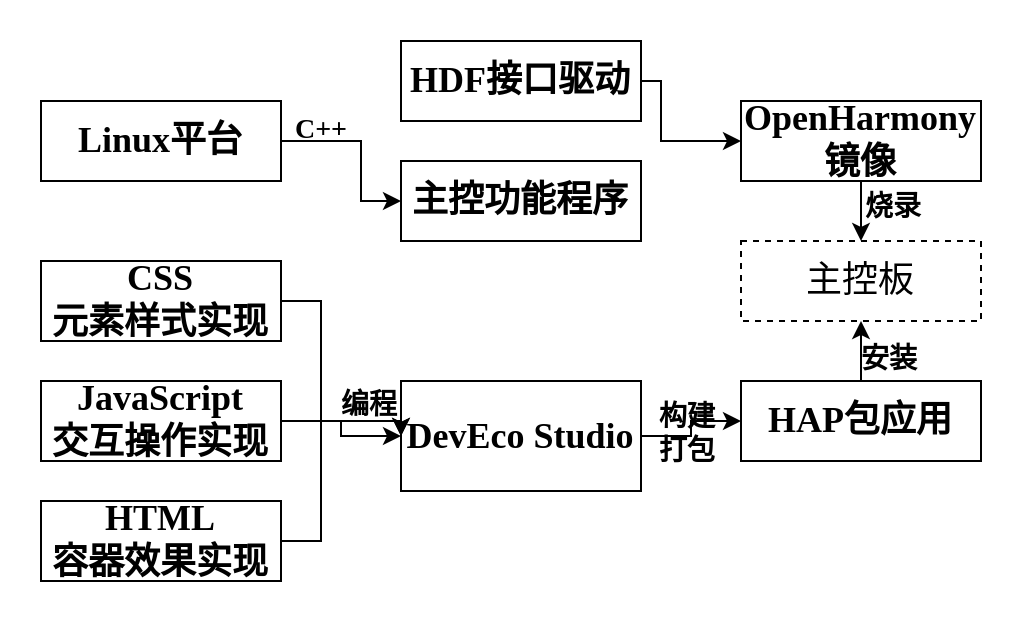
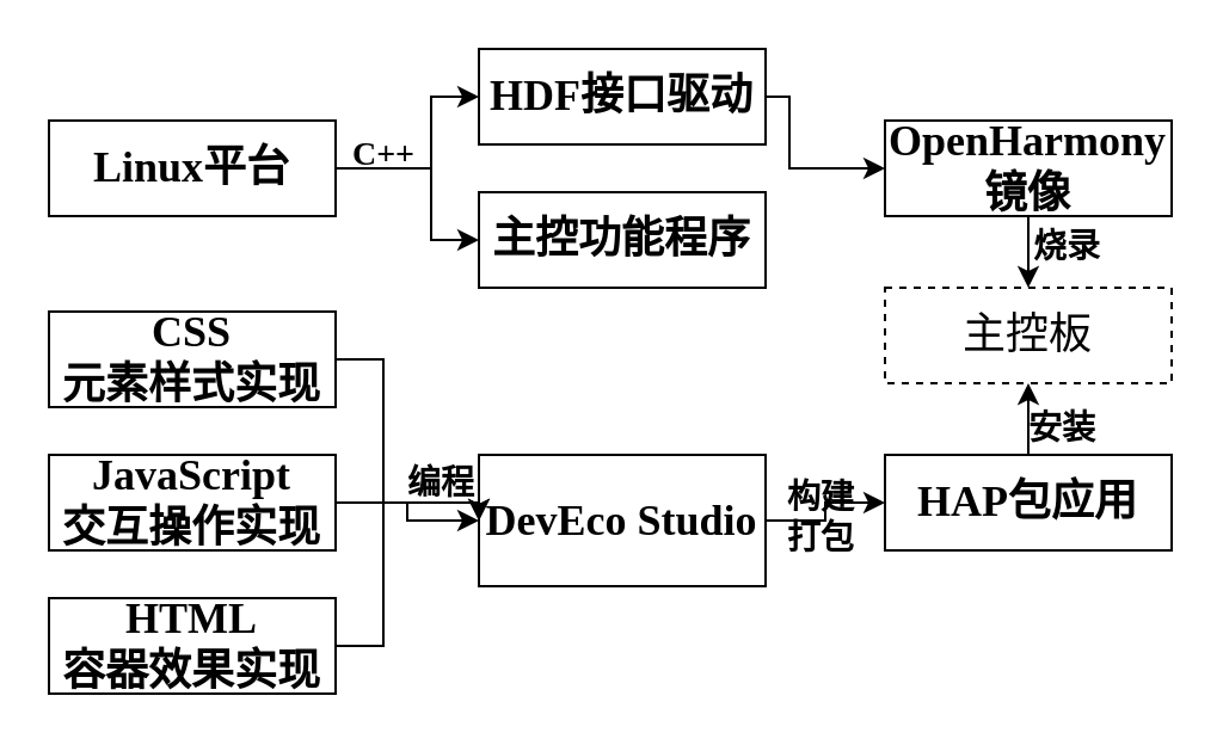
  <mxCell id="0" />
  <mxCell id="1" parent="0" />
  <mxCell id="2" style="edgeStyle=orthogonalEdgeStyle;rounded=0;orthogonalLoop=1;jettySize=auto;html=1;exitX=1;exitY=0.5;exitDx=0;exitDy=0;entryX=0;entryY=0.5;entryDx=0;entryDy=0;labelBackgroundColor=none;" edge="1" parent="1" source="3" target="24"><mxGeometry relative="1" as="geometry"><Array as="points"><mxPoint x="330" y="40" /><mxPoint x="330" y="70" /></Array></mxGeometry></mxCell>
  <mxCell id="3" value="&lt;font face=&quot;Times New Roman&quot; style=&quot;font-size: 18px;&quot;&gt;HDF&lt;/font&gt;&lt;font face=&quot;宋体&quot; style=&quot;font-size: 18px;&quot;&gt;接口驱动&lt;/font&gt;" style="rounded=0;whiteSpace=wrap;html=1;fontStyle=1;fontSize=18;labelBackgroundColor=none;fillColor=none;" vertex="1" parent="1"><mxGeometry x="200" y="20" width="120" height="40" as="geometry" /></mxCell>
  <mxCell id="4" value="&lt;font face=&quot;宋体&quot; style=&quot;font-size: 18px;&quot;&gt;主控功能程序&lt;/font&gt;" style="rounded=0;whiteSpace=wrap;html=1;fontStyle=1;fontSize=18;labelBackgroundColor=none;fillColor=none;" vertex="1" parent="1"><mxGeometry x="200" y="80" width="120" height="40" as="geometry" /></mxCell>
  <mxCell id="5" style="edgeStyle=orthogonalEdgeStyle;rounded=0;orthogonalLoop=1;jettySize=auto;html=1;exitX=0.5;exitY=0;exitDx=0;exitDy=0;entryX=0.5;entryY=1;entryDx=0;entryDy=0;" edge="1" parent="1" source="7" target="25"><mxGeometry relative="1" as="geometry" /></mxCell>
  <mxCell id="6" value="安装" style="edgeLabel;html=1;align=center;verticalAlign=middle;resizable=0;points=[];labelBackgroundColor=none;fontFamily=宋体;fontStyle=1;fontSize=14;" vertex="1" connectable="0" parent="5"><mxGeometry x="-0.262" relative="1" as="geometry"><mxPoint x="13" as="offset" /></mxGeometry></mxCell>
  <mxCell id="7" value="&lt;font face=&quot;Times New Roman&quot; style=&quot;font-size: 18px;&quot;&gt;HAP&lt;/font&gt;&lt;font face=&quot;宋体&quot; style=&quot;font-size: 18px;&quot;&gt;包应用&lt;/font&gt;" style="rounded=0;whiteSpace=wrap;html=1;fontStyle=1;fontSize=18;labelBackgroundColor=none;fillColor=none;" vertex="1" parent="1"><mxGeometry x="370" y="190" width="120" height="40" as="geometry" /></mxCell>
  <mxCell id="8" style="edgeStyle=orthogonalEdgeStyle;rounded=0;orthogonalLoop=1;jettySize=auto;html=1;exitX=1;exitY=0.5;exitDx=0;exitDy=0;entryX=0;entryY=0.5;entryDx=0;entryDy=0;labelBackgroundColor=none;" edge="1" parent="1" source="9" target="21"><mxGeometry relative="1" as="geometry" /></mxCell>
  <mxCell id="9" value="JavaScript&lt;div style=&quot;font-size: 18px;&quot;&gt;&lt;font face=&quot;宋体&quot; style=&quot;font-size: 18px;&quot;&gt;交互操作实现&lt;/font&gt;&lt;/div&gt;" style="rounded=0;whiteSpace=wrap;html=1;fontFamily=Times New Roman;fontStyle=1;fontSize=18;labelBackgroundColor=none;fillColor=none;" vertex="1" parent="1"><mxGeometry x="20" y="190" width="120" height="40" as="geometry" /></mxCell>
  <mxCell id="10" style="edgeStyle=orthogonalEdgeStyle;rounded=0;orthogonalLoop=1;jettySize=auto;html=1;exitX=1;exitY=0.5;exitDx=0;exitDy=0;entryX=0;entryY=0.5;entryDx=0;entryDy=0;labelBackgroundColor=none;" edge="1" parent="1" source="11" target="21"><mxGeometry relative="1" as="geometry"><Array as="points"><mxPoint x="160" y="150" /><mxPoint x="160" y="210" /></Array></mxGeometry></mxCell>
  <mxCell id="11" value="CSS&lt;div style=&quot;font-size: 18px;&quot;&gt;&lt;font face=&quot;宋体&quot; style=&quot;font-size: 18px;&quot;&gt;元素样式实现&lt;/font&gt;&lt;/div&gt;" style="rounded=0;whiteSpace=wrap;html=1;fontFamily=Times New Roman;fontStyle=1;fontSize=18;labelBackgroundColor=none;fillColor=none;" vertex="1" parent="1"><mxGeometry x="20" y="130" width="120" height="40" as="geometry" /></mxCell>
  <mxCell id="12" style="edgeStyle=orthogonalEdgeStyle;rounded=0;orthogonalLoop=1;jettySize=auto;html=1;exitX=1;exitY=0.5;exitDx=0;exitDy=0;entryX=0;entryY=0.5;entryDx=0;entryDy=0;labelBackgroundColor=none;" edge="1" parent="1" source="14" target="21"><mxGeometry relative="1" as="geometry"><Array as="points"><mxPoint x="160" y="270" /><mxPoint x="160" y="210" /></Array></mxGeometry></mxCell>
  <mxCell id="13" value="编程" style="edgeLabel;html=1;align=center;verticalAlign=middle;resizable=0;points=[];labelBackgroundColor=none;fontFamily=宋体;fontStyle=1;fontSize=14;" vertex="1" connectable="0" parent="12"><mxGeometry x="0.594" relative="1" as="geometry"><mxPoint x="1" y="-8" as="offset" /></mxGeometry></mxCell>
  <mxCell id="14" value="HTML&lt;div style=&quot;font-size: 18px;&quot;&gt;&lt;font face=&quot;宋体&quot; style=&quot;font-size: 18px;&quot;&gt;容器效果实现&lt;/font&gt;&lt;/div&gt;" style="rounded=0;whiteSpace=wrap;html=1;fontFamily=Times New Roman;fontStyle=1;fontSize=18;labelBackgroundColor=none;fillColor=none;" vertex="1" parent="1"><mxGeometry x="20" y="250" width="120" height="40" as="geometry" /></mxCell>
+ <mxCell id="15" style="edgeStyle=orthogonalEdgeStyle;rounded=0;orthogonalLoop=1;jettySize=auto;html=1;exitX=1;exitY=0.5;exitDx=0;exitDy=0;entryX=0;entryY=0.5;entryDx=0;entryDy=0;labelBackgroundColor=none;" edge="1" parent="1" source="18" target="3"><mxGeometry relative="1" as="geometry"><Array as="points"><mxPoint x="180" y="70" /><mxPoint x="180" y="40" /></Array></mxGeometry></mxCell>
  <mxCell id="16" style="edgeStyle=orthogonalEdgeStyle;rounded=0;orthogonalLoop=1;jettySize=auto;html=1;exitX=1;exitY=0.5;exitDx=0;exitDy=0;entryX=0;entryY=0.5;entryDx=0;entryDy=0;labelBackgroundColor=none;" edge="1" parent="1" source="18" target="4"><mxGeometry relative="1" as="geometry"><Array as="points"><mxPoint x="180" y="70" /><mxPoint x="180" y="100" /></Array></mxGeometry></mxCell>
  <mxCell id="17" value="&lt;font face=&quot;Times New Roman&quot; style=&quot;font-size: 14px;&quot;&gt;C++&lt;/font&gt;" style="edgeLabel;html=1;align=center;verticalAlign=middle;resizable=0;points=[];labelBackgroundColor=none;fontStyle=1" vertex="1" connectable="0" parent="16"><mxGeometry x="-0.55" y="2" relative="1" as="geometry"><mxPoint x="-1" y="-4" as="offset" /></mxGeometry></mxCell>
  <mxCell id="18" value="&lt;font face=&quot;Times New Roman&quot; style=&quot;font-size: 18px;&quot;&gt;Linux&lt;/font&gt;&lt;font face=&quot;宋体&quot; style=&quot;font-size: 18px;&quot;&gt;平台&lt;/font&gt;" style="rounded=0;whiteSpace=wrap;html=1;fontStyle=1;fontSize=18;labelBackgroundColor=none;fillColor=none;" vertex="1" parent="1"><mxGeometry x="20" y="50" width="120" height="40" as="geometry" /></mxCell>
  <mxCell id="19" style="edgeStyle=orthogonalEdgeStyle;rounded=0;orthogonalLoop=1;jettySize=auto;html=1;exitX=1;exitY=0.5;exitDx=0;exitDy=0;entryX=0;entryY=0.5;entryDx=0;entryDy=0;labelBackgroundColor=none;" edge="1" parent="1" source="21" target="7"><mxGeometry relative="1" as="geometry" /></mxCell>
  <mxCell id="20" value="构建&lt;div style=&quot;font-size: 14px;&quot;&gt;打包&lt;/div&gt;" style="edgeLabel;html=1;align=center;verticalAlign=middle;resizable=0;points=[];labelBackgroundColor=none;fontFamily=宋体;fontStyle=1;fontSize=14;" vertex="1" connectable="0" parent="19"><mxGeometry x="-0.228" y="2" relative="1" as="geometry"><mxPoint y="1" as="offset" /></mxGeometry></mxCell>
  <mxCell id="21" value="&lt;font face=&quot;Times New Roman&quot; style=&quot;font-size: 18px;&quot;&gt;DevEco Studio&lt;/font&gt;" style="rounded=0;whiteSpace=wrap;html=1;fontStyle=1;fontSize=18;labelBackgroundColor=none;fillColor=none;" vertex="1" parent="1"><mxGeometry x="200" y="190" width="120" height="55" as="geometry" /></mxCell>
  <mxCell id="22" style="edgeStyle=orthogonalEdgeStyle;rounded=0;orthogonalLoop=1;jettySize=auto;html=1;exitX=0.5;exitY=1;exitDx=0;exitDy=0;entryX=0.5;entryY=0;entryDx=0;entryDy=0;" edge="1" parent="1" source="24" target="25"><mxGeometry relative="1" as="geometry" /></mxCell>
  <mxCell id="23" value="烧录" style="edgeLabel;html=1;align=center;verticalAlign=middle;resizable=0;points=[];labelBackgroundColor=none;fontFamily=宋体;fontStyle=1;fontSize=14;" vertex="1" connectable="0" parent="22"><mxGeometry x="-0.129" y="2" relative="1" as="geometry"><mxPoint x="13" as="offset" /></mxGeometry></mxCell>
  <mxCell id="24" value="&lt;font face=&quot;Times New Roman&quot; style=&quot;font-size: 18px;&quot;&gt;OpenHarmony&lt;/font&gt;&lt;font face=&quot;宋体&quot; style=&quot;font-size: 18px;&quot;&gt;镜像&lt;/font&gt;" style="rounded=0;whiteSpace=wrap;html=1;fontStyle=1;labelBackgroundColor=none;fillColor=none;" vertex="1" parent="1"><mxGeometry x="370" y="50" width="120" height="40" as="geometry" /></mxCell>
  <mxCell id="25" value="&lt;span style=&quot;font-family: 宋体; font-size: 18px;&quot;&gt;主控板&lt;/span&gt;" style="rounded=0;whiteSpace=wrap;html=1;labelBackgroundColor=none;fillColor=none;dashed=1;" vertex="1" parent="1"><mxGeometry x="370" y="120" width="120" height="40" as="geometry" /></mxCell>
